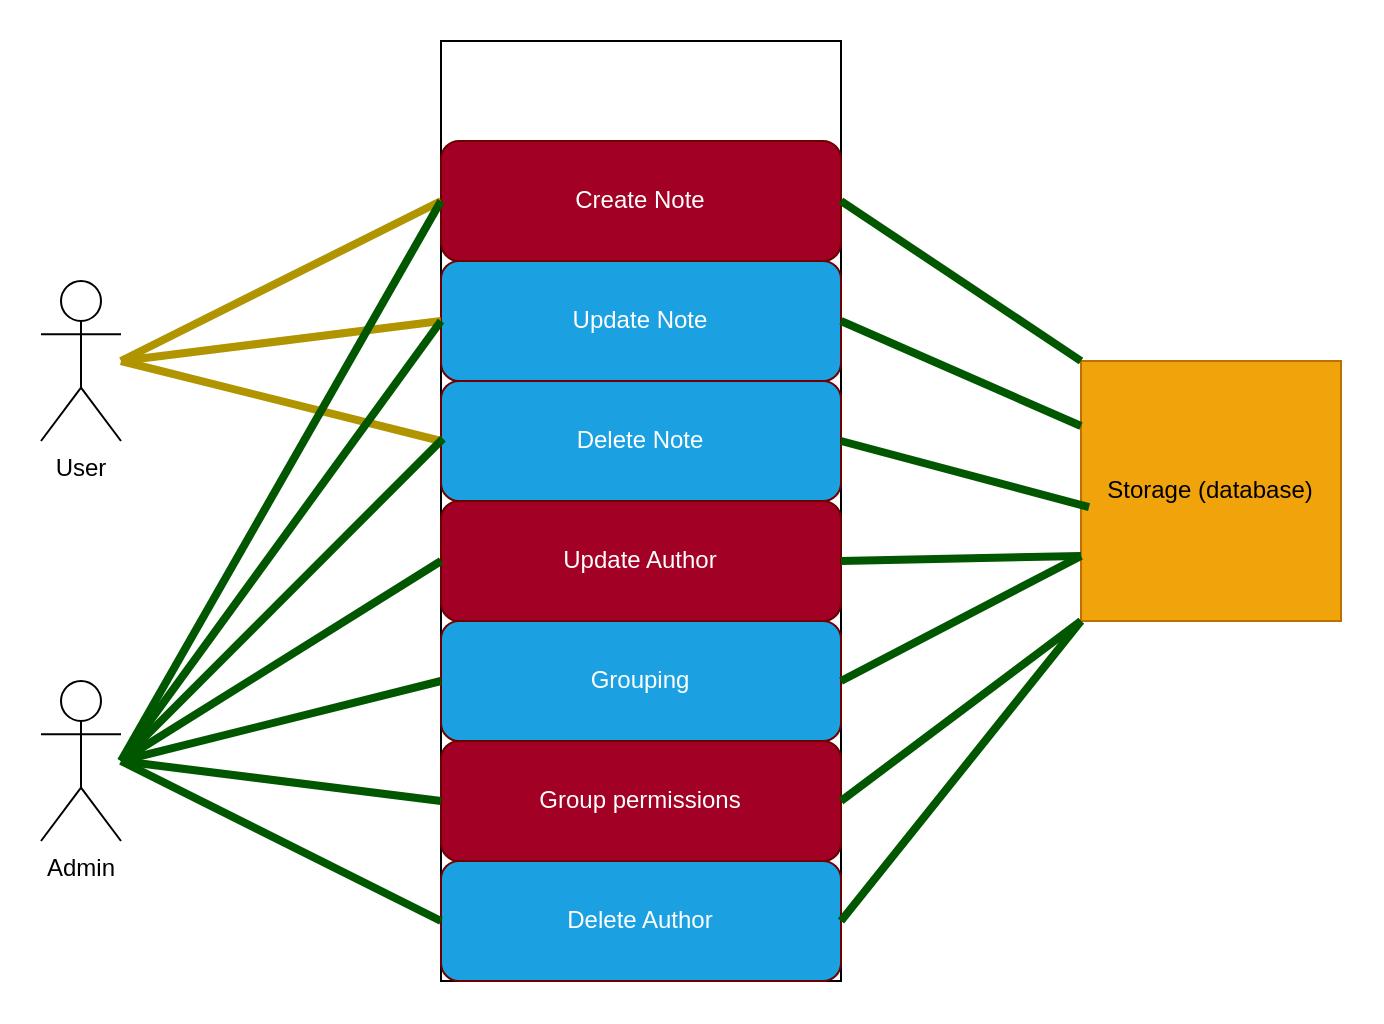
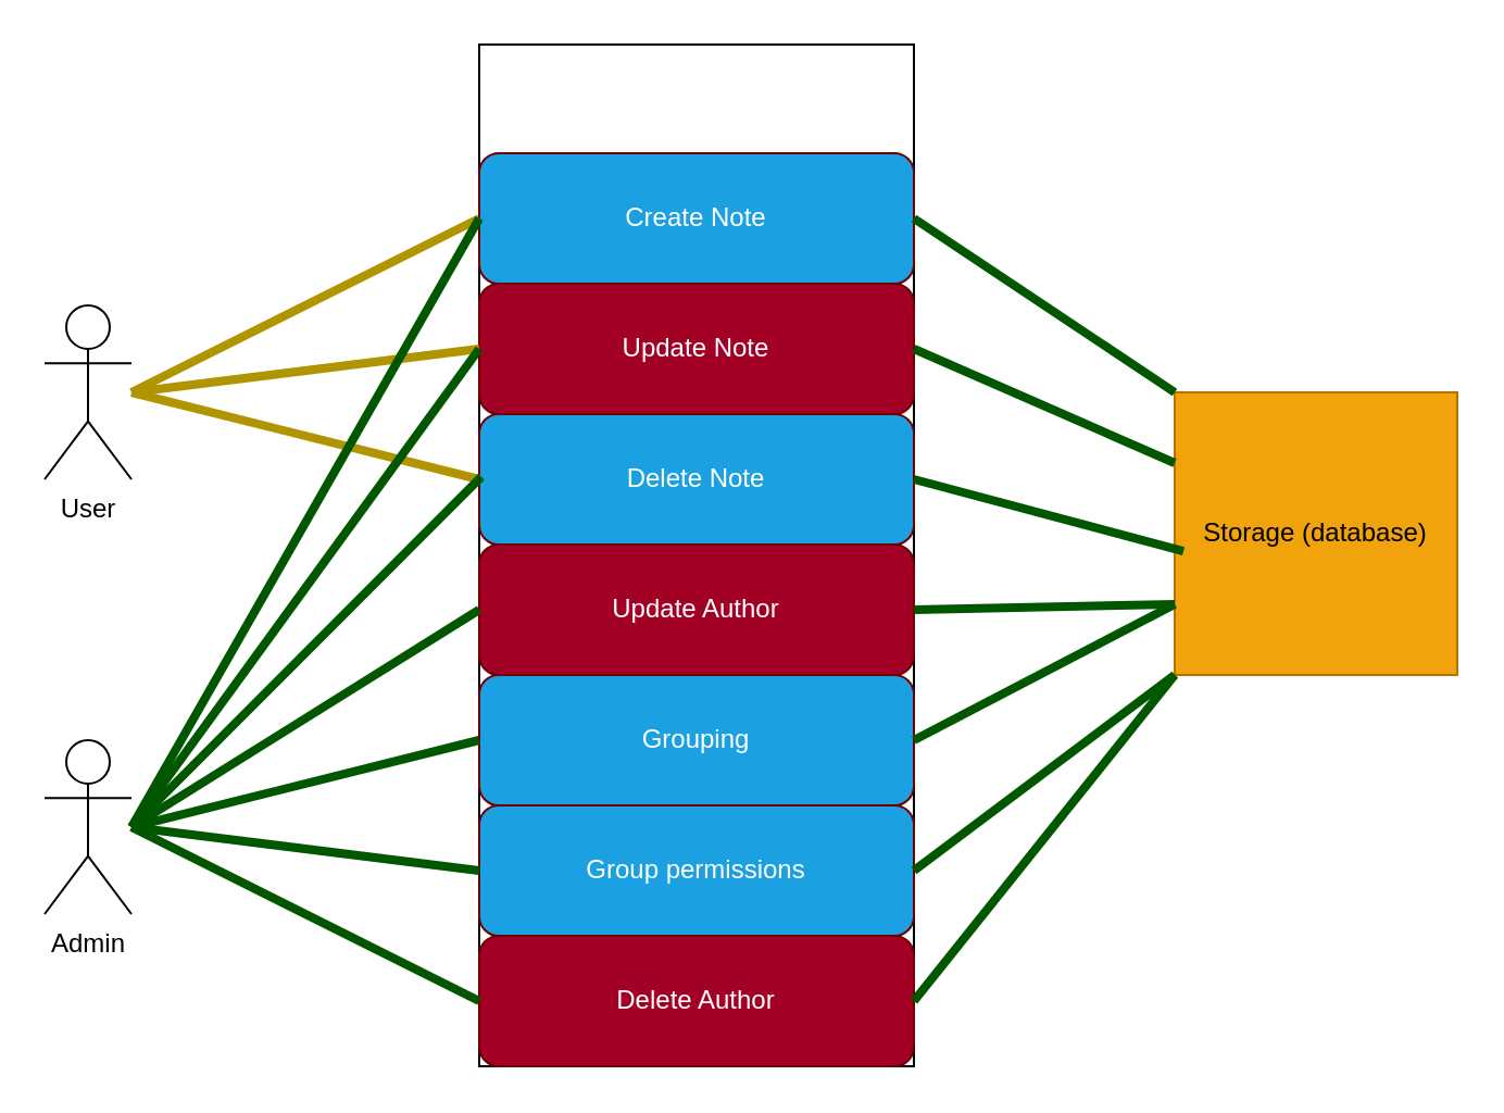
  <mxCell id="0" />
  <mxCell id="1" parent="0" />
  <mxCell id="2" value="" style="rounded=0;whiteSpace=wrap;html=1;" vertex="1" parent="1"><mxGeometry x="220" y="20" width="200" height="470" as="geometry" /></mxCell>
  <mxCell id="3" value="Admin" style="shape=umlActor;verticalLabelPosition=bottom;verticalAlign=top;html=1;outlineConnect=0;" vertex="1" parent="1"><mxGeometry x="20" y="340" width="40" height="80" as="geometry" /></mxCell>
  <mxCell id="4" value="User" style="shape=umlActor;verticalLabelPosition=bottom;verticalAlign=top;html=1;outlineConnect=0;" vertex="1" parent="1"><mxGeometry x="20" y="140" width="40" height="80" as="geometry" /></mxCell>
- <mxCell id="5" value="Create Note" style="rounded=1;whiteSpace=wrap;html=1;fillColor=#a20025;fontColor=#ffffff;strokeColor=#6F0000;" vertex="1" parent="1"><mxGeometry x="220" y="70" width="200" height="60" as="geometry" /></mxCell>
- <mxCell id="6" value="Update Note" style="rounded=1;whiteSpace=wrap;html=1;fillColor=#1ba1e2;fontColor=#ffffff;strokeColor=#6F0000;" vertex="1" parent="1"><mxGeometry x="220" y="130" width="200" height="60" as="geometry" /></mxCell>
+ <mxCell id="5" value="Create Note" style="rounded=1;whiteSpace=wrap;html=1;fillColor=#1ba1e2;fontColor=#ffffff;strokeColor=#6F0000;" vertex="1" parent="1"><mxGeometry x="220" y="70" width="200" height="60" as="geometry" /></mxCell>
+ <mxCell id="6" value="Update Note" style="rounded=1;whiteSpace=wrap;html=1;fillColor=#a20025;fontColor=#ffffff;strokeColor=#6F0000;" vertex="1" parent="1"><mxGeometry x="220" y="130" width="200" height="60" as="geometry" /></mxCell>
  <mxCell id="7" value="Delete Note" style="rounded=1;whiteSpace=wrap;html=1;fillColor=#1ba1e2;fontColor=#ffffff;strokeColor=#6F0000;" vertex="1" parent="1"><mxGeometry x="220" y="190" width="200" height="60" as="geometry" /></mxCell>
  <mxCell id="8" value="Update Author" style="rounded=1;whiteSpace=wrap;html=1;fillColor=#a20025;fontColor=#ffffff;strokeColor=#6F0000;" vertex="1" parent="1"><mxGeometry x="220" y="250" width="200" height="60" as="geometry" /></mxCell>
  <mxCell id="9" value="Grouping" style="rounded=1;whiteSpace=wrap;html=1;fillColor=#1ba1e2;fontColor=#ffffff;strokeColor=#6F0000;" vertex="1" parent="1"><mxGeometry x="220" y="310" width="200" height="60" as="geometry" /></mxCell>
- <mxCell id="10" value="Group permissions" style="rounded=1;whiteSpace=wrap;html=1;fillColor=#a20025;fontColor=#ffffff;strokeColor=#6F0000;" vertex="1" parent="1"><mxGeometry x="220" y="370" width="200" height="60" as="geometry" /></mxCell>
- <mxCell id="11" value="Delete Author" style="rounded=1;whiteSpace=wrap;html=1;fillColor=#1ba1e2;fontColor=#ffffff;strokeColor=#6F0000;" vertex="1" parent="1"><mxGeometry x="220" y="430" width="200" height="60" as="geometry" /></mxCell>
+ <mxCell id="10" value="Group permissions" style="rounded=1;whiteSpace=wrap;html=1;fillColor=#1ba1e2;fontColor=#ffffff;strokeColor=#6F0000;" vertex="1" parent="1"><mxGeometry x="220" y="370" width="200" height="60" as="geometry" /></mxCell>
+ <mxCell id="11" value="Delete Author" style="rounded=1;whiteSpace=wrap;html=1;fillColor=#a20025;fontColor=#ffffff;strokeColor=#6F0000;" vertex="1" parent="1"><mxGeometry x="220" y="430" width="200" height="60" as="geometry" /></mxCell>
  <mxCell id="12" value="" style="endArrow=none;html=1;rounded=0;entryX=0;entryY=0.5;entryDx=0;entryDy=0;strokeWidth=4;fillColor=#e3c800;strokeColor=#B09500;" edge="1" parent="1" target="5"><mxGeometry width="50" height="50" relative="1" as="geometry"><mxPoint x="60" y="180" as="sourcePoint" /><mxPoint x="110" y="130" as="targetPoint" /></mxGeometry></mxCell>
  <mxCell id="13" value="" style="endArrow=none;html=1;rounded=0;entryX=0;entryY=0.5;entryDx=0;entryDy=0;strokeWidth=4;fillColor=#e3c800;strokeColor=#B09500;" edge="1" parent="1" target="7"><mxGeometry width="50" height="50" relative="1" as="geometry"><mxPoint x="60" y="180" as="sourcePoint" /><mxPoint x="220" y="215" as="targetPoint" /></mxGeometry></mxCell>
  <mxCell id="14" value="" style="endArrow=none;html=1;rounded=0;strokeWidth=4;fillColor=#e3c800;strokeColor=#B09500;entryX=0;entryY=0.5;entryDx=0;entryDy=0;" edge="1" parent="1" target="6"><mxGeometry width="50" height="50" relative="1" as="geometry"><mxPoint x="60" y="180" as="sourcePoint" /><mxPoint x="190" y="20" as="targetPoint" /></mxGeometry></mxCell>
  <mxCell id="15" value="" style="endArrow=none;html=1;rounded=0;strokeWidth=4;fillColor=#008a00;strokeColor=#005700;" edge="1" parent="1"><mxGeometry width="50" height="50" relative="1" as="geometry"><mxPoint x="60" y="380" as="sourcePoint" /><mxPoint x="220" y="100" as="targetPoint" /></mxGeometry></mxCell>
  <mxCell id="16" value="" style="endArrow=none;html=1;rounded=0;strokeWidth=4;fillColor=#008a00;strokeColor=#005700;" edge="1" parent="1"><mxGeometry width="50" height="50" relative="1" as="geometry"><mxPoint x="60" y="380" as="sourcePoint" /><mxPoint x="220" y="160" as="targetPoint" /></mxGeometry></mxCell>
  <mxCell id="17" value="" style="endArrow=none;html=1;rounded=0;strokeWidth=4;fillColor=#008a00;strokeColor=#005700;entryX=0.005;entryY=0.423;entryDx=0;entryDy=0;entryPerimeter=0;" edge="1" parent="1" target="2"><mxGeometry width="50" height="50" relative="1" as="geometry"><mxPoint x="60" y="380" as="sourcePoint" /><mxPoint x="230" y="170" as="targetPoint" /></mxGeometry></mxCell>
  <mxCell id="18" value="" style="endArrow=none;html=1;rounded=0;strokeWidth=4;fillColor=#008a00;strokeColor=#005700;entryX=0;entryY=0.5;entryDx=0;entryDy=0;" edge="1" parent="1" target="8"><mxGeometry width="50" height="50" relative="1" as="geometry"><mxPoint x="60" y="380" as="sourcePoint" /><mxPoint x="231" y="229" as="targetPoint" /></mxGeometry></mxCell>
  <mxCell id="19" value="" style="endArrow=none;html=1;rounded=0;strokeWidth=4;fillColor=#008a00;strokeColor=#005700;entryX=0;entryY=0.5;entryDx=0;entryDy=0;" edge="1" parent="1" target="9"><mxGeometry width="50" height="50" relative="1" as="geometry"><mxPoint x="60" y="380" as="sourcePoint" /><mxPoint x="230" y="290" as="targetPoint" /></mxGeometry></mxCell>
  <mxCell id="20" value="" style="endArrow=none;html=1;rounded=0;strokeWidth=4;fillColor=#008a00;strokeColor=#005700;entryX=0;entryY=0.5;entryDx=0;entryDy=0;" edge="1" parent="1" target="10"><mxGeometry width="50" height="50" relative="1" as="geometry"><mxPoint x="60" y="380" as="sourcePoint" /><mxPoint x="230" y="350" as="targetPoint" /></mxGeometry></mxCell>
  <mxCell id="21" value="" style="endArrow=none;html=1;rounded=0;strokeWidth=4;fillColor=#008a00;strokeColor=#005700;entryX=0;entryY=0.5;entryDx=0;entryDy=0;" edge="1" parent="1" target="11"><mxGeometry width="50" height="50" relative="1" as="geometry"><mxPoint x="60" y="380" as="sourcePoint" /><mxPoint x="230" y="410" as="targetPoint" /></mxGeometry></mxCell>
  <mxCell id="22" value="Storage (database)" style="whiteSpace=wrap;html=1;aspect=fixed;fillColor=#f0a30a;fontColor=#000000;strokeColor=#BD7000;" vertex="1" parent="1"><mxGeometry x="540" y="180" width="130" height="130" as="geometry" /></mxCell>
  <mxCell id="23" value="" style="endArrow=none;html=1;rounded=0;strokeWidth=4;fillColor=#008a00;strokeColor=#005700;entryX=0;entryY=0.5;entryDx=0;entryDy=0;exitX=0;exitY=1;exitDx=0;exitDy=0;" edge="1" parent="1" source="22"><mxGeometry width="50" height="50" relative="1" as="geometry"><mxPoint x="590" y="370" as="sourcePoint" /><mxPoint x="420" y="460" as="targetPoint" /></mxGeometry></mxCell>
  <mxCell id="24" value="" style="endArrow=none;html=1;rounded=0;strokeWidth=4;fillColor=#008a00;strokeColor=#005700;entryX=0;entryY=0.75;entryDx=0;entryDy=0;" edge="1" parent="1" target="22"><mxGeometry width="50" height="50" relative="1" as="geometry"><mxPoint x="420" y="280" as="sourcePoint" /><mxPoint x="580" y="300" as="targetPoint" /></mxGeometry></mxCell>
  <mxCell id="25" value="" style="endArrow=none;html=1;rounded=0;strokeWidth=4;fillColor=#008a00;strokeColor=#005700;entryX=0;entryY=0.75;entryDx=0;entryDy=0;" edge="1" parent="1" target="22"><mxGeometry width="50" height="50" relative="1" as="geometry"><mxPoint x="420" y="340" as="sourcePoint" /><mxPoint x="530" y="320" as="targetPoint" /></mxGeometry></mxCell>
  <mxCell id="26" value="" style="endArrow=none;html=1;rounded=0;strokeWidth=4;fillColor=#008a00;strokeColor=#005700;entryX=0;entryY=1;entryDx=0;entryDy=0;" edge="1" parent="1" target="22"><mxGeometry width="50" height="50" relative="1" as="geometry"><mxPoint x="420" y="400" as="sourcePoint" /><mxPoint x="580" y="300" as="targetPoint" /></mxGeometry></mxCell>
  <mxCell id="27" value="" style="endArrow=none;html=1;rounded=0;strokeWidth=4;fillColor=#008a00;strokeColor=#005700;entryX=0.031;entryY=0.562;entryDx=0;entryDy=0;entryPerimeter=0;" edge="1" parent="1" target="22"><mxGeometry width="50" height="50" relative="1" as="geometry"><mxPoint x="420" y="220" as="sourcePoint" /><mxPoint x="581" y="59" as="targetPoint" /></mxGeometry></mxCell>
  <mxCell id="28" value="" style="endArrow=none;html=1;rounded=0;strokeWidth=4;fillColor=#008a00;strokeColor=#005700;entryX=0;entryY=0.25;entryDx=0;entryDy=0;" edge="1" parent="1" target="22"><mxGeometry width="50" height="50" relative="1" as="geometry"><mxPoint x="420" y="160" as="sourcePoint" /><mxPoint x="580" y="-60" as="targetPoint" /></mxGeometry></mxCell>
  <mxCell id="29" value="" style="endArrow=none;html=1;rounded=0;strokeWidth=4;fillColor=#008a00;strokeColor=#005700;entryX=0;entryY=0;entryDx=0;entryDy=0;" edge="1" parent="1" target="22"><mxGeometry width="50" height="50" relative="1" as="geometry"><mxPoint x="420" y="100" as="sourcePoint" /><mxPoint x="540" y="0" as="targetPoint" /></mxGeometry></mxCell>
